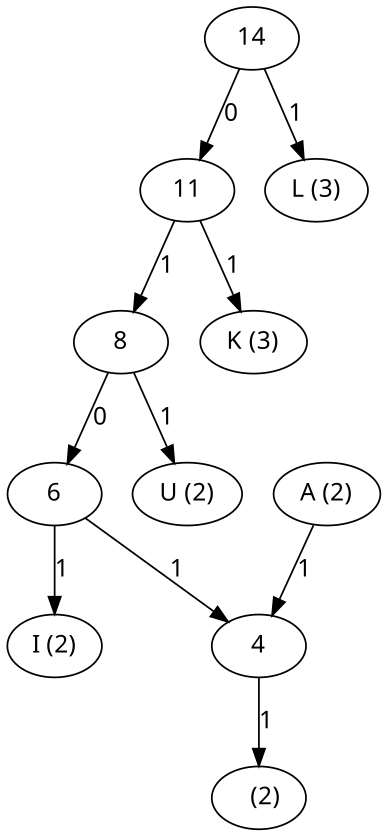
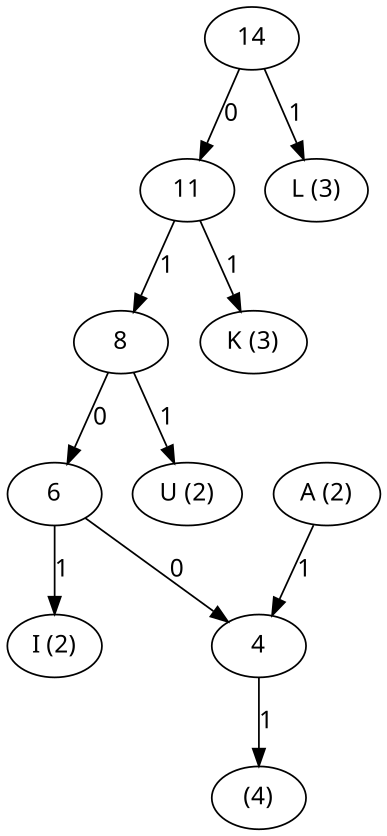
  digraph {
    fontname="Noto Sans"
    node [fontname="Noto Sans"]
    edge [fontname="Noto Sans"]
    n1 [label=14]
    n2 [label=11]
    n3 [label="L (3)"]
    n4 [label=8]
    n5 [label="K (3)"]
    n6 [label=6]
    n7 [label="U (2)"]
    n8 [label=4]
    n9 [label="I (2)"]
-   n10 [label="  (2)"]
+   n10 [label="(4)"]
    n11 [label="A (2)"]
    n1 -> n2 [label=0]
    n1 -> n3 [label=1]
    n2 -> n4 [label=1]
    n2 -> n5 [label=1]
    n4 -> n6 [label=0]
    n4 -> n7 [label=1]
-   n6 -> n8 [label=1]
+   n6 -> n8 [label=0]
    n6 -> n9 [label=1]
    n8 -> n10 [label=1]
    n11 -> n8 [label=1]
  }
